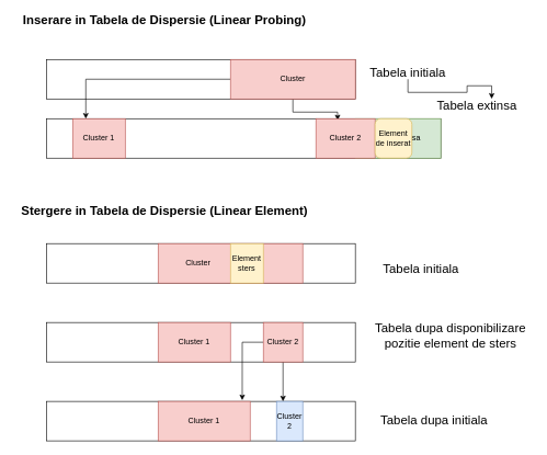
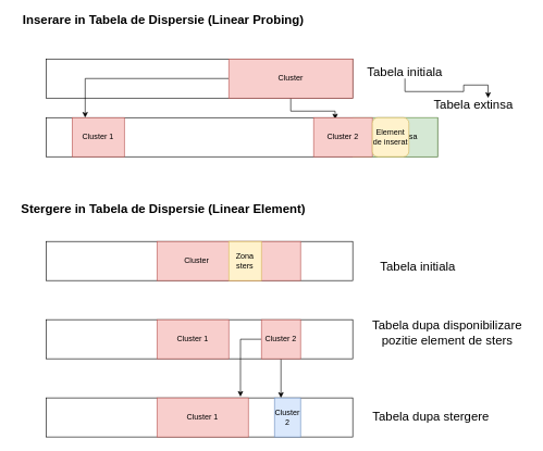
  <mxCell id="0" />
  <mxCell id="1" parent="0" />
  <mxCell id="2" value="Inserare in Tabela de Dispersie (Linear Probing)" style="text;html=1;strokeColor=none;fillColor=none;align=center;verticalAlign=middle;whiteSpace=wrap;rounded=0;fontStyle=1;fontSize=19;" vertex="1" parent="1"><mxGeometry x="20" y="20" width="460" height="20" as="geometry" /></mxCell>
  <mxCell id="3" value="" style="rounded=0;whiteSpace=wrap;html=1;" vertex="1" parent="1"><mxGeometry x="70" y="180" width="600" height="60" as="geometry" /></mxCell>
  <mxCell id="4" value="" style="rounded=0;whiteSpace=wrap;html=1;" vertex="1" parent="1"><mxGeometry x="70" y="90" width="470" height="60" as="geometry" /></mxCell>
  <mxCell id="5" value="Zona extinsa" style="rounded=0;whiteSpace=wrap;html=1;fillColor=#d5e8d4;strokeColor=#82b366;" vertex="1" parent="1"><mxGeometry x="540" y="180" width="130" height="60" as="geometry" /></mxCell>
  <mxCell id="6" style="edgeStyle=orthogonalEdgeStyle;rounded=0;orthogonalLoop=1;jettySize=auto;html=1;entryX=0.25;entryY=0;entryDx=0;entryDy=0;fontSize=19;" edge="1" parent="1" source="8" target="12"><mxGeometry relative="1" as="geometry" /></mxCell>
  <mxCell id="7" style="edgeStyle=orthogonalEdgeStyle;rounded=0;orthogonalLoop=1;jettySize=auto;html=1;entryX=0.367;entryY=0.043;entryDx=0;entryDy=0;entryPerimeter=0;fontSize=19;" edge="1" parent="1" source="8" target="13"><mxGeometry relative="1" as="geometry" /></mxCell>
  <mxCell id="8" value="Cluster" style="rounded=0;whiteSpace=wrap;html=1;fillColor=#f8cecc;strokeColor=#b85450;" vertex="1" parent="1"><mxGeometry x="350" y="90" width="190" height="60" as="geometry" /></mxCell>
  <mxCell id="9" style="edgeStyle=orthogonalEdgeStyle;rounded=0;orthogonalLoop=1;jettySize=auto;html=1;entryX=0.66;entryY=-0.01;entryDx=0;entryDy=0;entryPerimeter=0;fontSize=19;" edge="1" parent="1" source="10" target="11"><mxGeometry relative="1" as="geometry" /></mxCell>
  <mxCell id="10" value="Tabela initiala" style="text;html=1;strokeColor=none;fillColor=none;align=center;verticalAlign=middle;whiteSpace=wrap;rounded=0;fontSize=19;" vertex="1" parent="1"><mxGeometry x="550" y="100" width="140" height="20" as="geometry" /></mxCell>
  <mxCell id="11" value="Tabela extinsa" style="text;html=1;strokeColor=none;fillColor=none;align=center;verticalAlign=middle;whiteSpace=wrap;rounded=0;fontSize=19;" vertex="1" parent="1"><mxGeometry x="655" y="150" width="140" height="20" as="geometry" /></mxCell>
  <mxCell id="12" value="Cluster 1" style="rounded=0;whiteSpace=wrap;html=1;fillColor=#f8cecc;strokeColor=#b85450;" vertex="1" parent="1"><mxGeometry x="110" y="180" width="80" height="60" as="geometry" /></mxCell>
  <mxCell id="13" value="Cluster 2" style="rounded=0;whiteSpace=wrap;html=1;fillColor=#f8cecc;strokeColor=#b85450;" vertex="1" parent="1"><mxGeometry x="480" y="180" width="90" height="60" as="geometry" /></mxCell>
  <mxCell id="14" value="Element de inserat" style="whiteSpace=wrap;html=1;fillColor=#fff2cc;strokeColor=#d6b656;rounded=1;" vertex="1" parent="1"><mxGeometry x="570" y="180" width="56" height="60" as="geometry" /></mxCell>
  <mxCell id="15" value="" style="rounded=0;whiteSpace=wrap;html=1;" vertex="1" parent="1"><mxGeometry x="70" y="370" width="470" height="60" as="geometry" /></mxCell>
  <mxCell id="16" value="&amp;nbsp; &amp;nbsp; &amp;nbsp; &amp;nbsp; &amp;nbsp; &amp;nbsp; Cluster" style="rounded=0;whiteSpace=wrap;html=1;fillColor=#f8cecc;strokeColor=#b85450;align=left;" vertex="1" parent="1"><mxGeometry x="240" y="370" width="220" height="60" as="geometry" /></mxCell>
- <mxCell id="17" value="Tabela dupa initiala" style="text;html=1;strokeColor=none;fillColor=none;align=center;verticalAlign=middle;whiteSpace=wrap;rounded=0;fontSize=19;" vertex="1" parent="1"><mxGeometry x="560" y="630" width="200" height="20" as="geometry" /></mxCell>
+ <mxCell id="17" value="Tabela dupa stergere" style="text;html=1;strokeColor=none;fillColor=none;align=center;verticalAlign=middle;whiteSpace=wrap;rounded=0;fontSize=19;" vertex="1" parent="1"><mxGeometry x="560" y="630" width="200" height="20" as="geometry" /></mxCell>
  <mxCell id="18" value="Stergere in Tabela de Dispersie (Linear Element)" style="text;html=1;strokeColor=none;fillColor=none;align=center;verticalAlign=middle;whiteSpace=wrap;rounded=0;fontStyle=1;fontSize=19;" vertex="1" parent="1"><mxGeometry x="20" y="310" width="460" height="20" as="geometry" /></mxCell>
- <mxCell id="19" value="Element sters" style="rounded=0;whiteSpace=wrap;html=1;fillColor=#fff2cc;strokeColor=#d6b656;" vertex="1" parent="1"><mxGeometry x="350" y="370" width="50" height="60" as="geometry" /></mxCell>
+ <mxCell id="19" value="Zona sters" style="rounded=0;whiteSpace=wrap;html=1;fillColor=#fff2cc;strokeColor=#d6b656;" vertex="1" parent="1"><mxGeometry x="350" y="370" width="50" height="60" as="geometry" /></mxCell>
  <mxCell id="20" value="" style="rounded=0;whiteSpace=wrap;html=1;" vertex="1" parent="1"><mxGeometry x="70" y="490" width="470" height="60" as="geometry" /></mxCell>
  <mxCell id="21" value="Cluster 1" style="rounded=0;whiteSpace=wrap;html=1;fillColor=#f8cecc;strokeColor=#b85450;" vertex="1" parent="1"><mxGeometry x="240" y="490" width="110" height="60" as="geometry" /></mxCell>
  <mxCell id="22" style="edgeStyle=orthogonalEdgeStyle;rounded=0;orthogonalLoop=1;jettySize=auto;html=1;entryX=0.914;entryY=-0.03;entryDx=0;entryDy=0;entryPerimeter=0;fontSize=19;" edge="1" parent="1" source="24" target="26"><mxGeometry relative="1" as="geometry" /></mxCell>
  <mxCell id="23" style="edgeStyle=orthogonalEdgeStyle;rounded=0;orthogonalLoop=1;jettySize=auto;html=1;entryX=0.25;entryY=0;entryDx=0;entryDy=0;fontSize=19;" edge="1" parent="1" source="24" target="27"><mxGeometry relative="1" as="geometry" /></mxCell>
  <mxCell id="24" value="Cluster 2" style="rounded=0;whiteSpace=wrap;html=1;fillColor=#f8cecc;strokeColor=#b85450;" vertex="1" parent="1"><mxGeometry x="400" y="490" width="60" height="60" as="geometry" /></mxCell>
  <mxCell id="25" value="" style="rounded=0;whiteSpace=wrap;html=1;" vertex="1" parent="1"><mxGeometry x="70" y="610" width="470" height="60" as="geometry" /></mxCell>
  <mxCell id="26" value="Cluster 1" style="rounded=0;whiteSpace=wrap;html=1;fillColor=#f8cecc;strokeColor=#b85450;" vertex="1" parent="1"><mxGeometry x="240" y="610" width="140" height="60" as="geometry" /></mxCell>
  <mxCell id="27" value="Cluster 2" style="rounded=0;whiteSpace=wrap;html=1;fillColor=#dae8fc;strokeColor=#6c8ebf;" vertex="1" parent="1"><mxGeometry x="420" y="610" width="40" height="60" as="geometry" /></mxCell>
  <mxCell id="28" value="Tabela dupa disponibilizare pozitie element de sters" style="text;html=1;strokeColor=none;fillColor=none;align=center;verticalAlign=middle;whiteSpace=wrap;rounded=0;fontSize=19;" vertex="1" parent="1"><mxGeometry x="560" y="500" width="250" height="20" as="geometry" /></mxCell>
  <mxCell id="29" value="Tabela initiala" style="text;html=1;strokeColor=none;fillColor=none;align=center;verticalAlign=middle;whiteSpace=wrap;rounded=0;fontSize=19;" vertex="1" parent="1"><mxGeometry x="570" y="400" width="140" height="20" as="geometry" /></mxCell>
